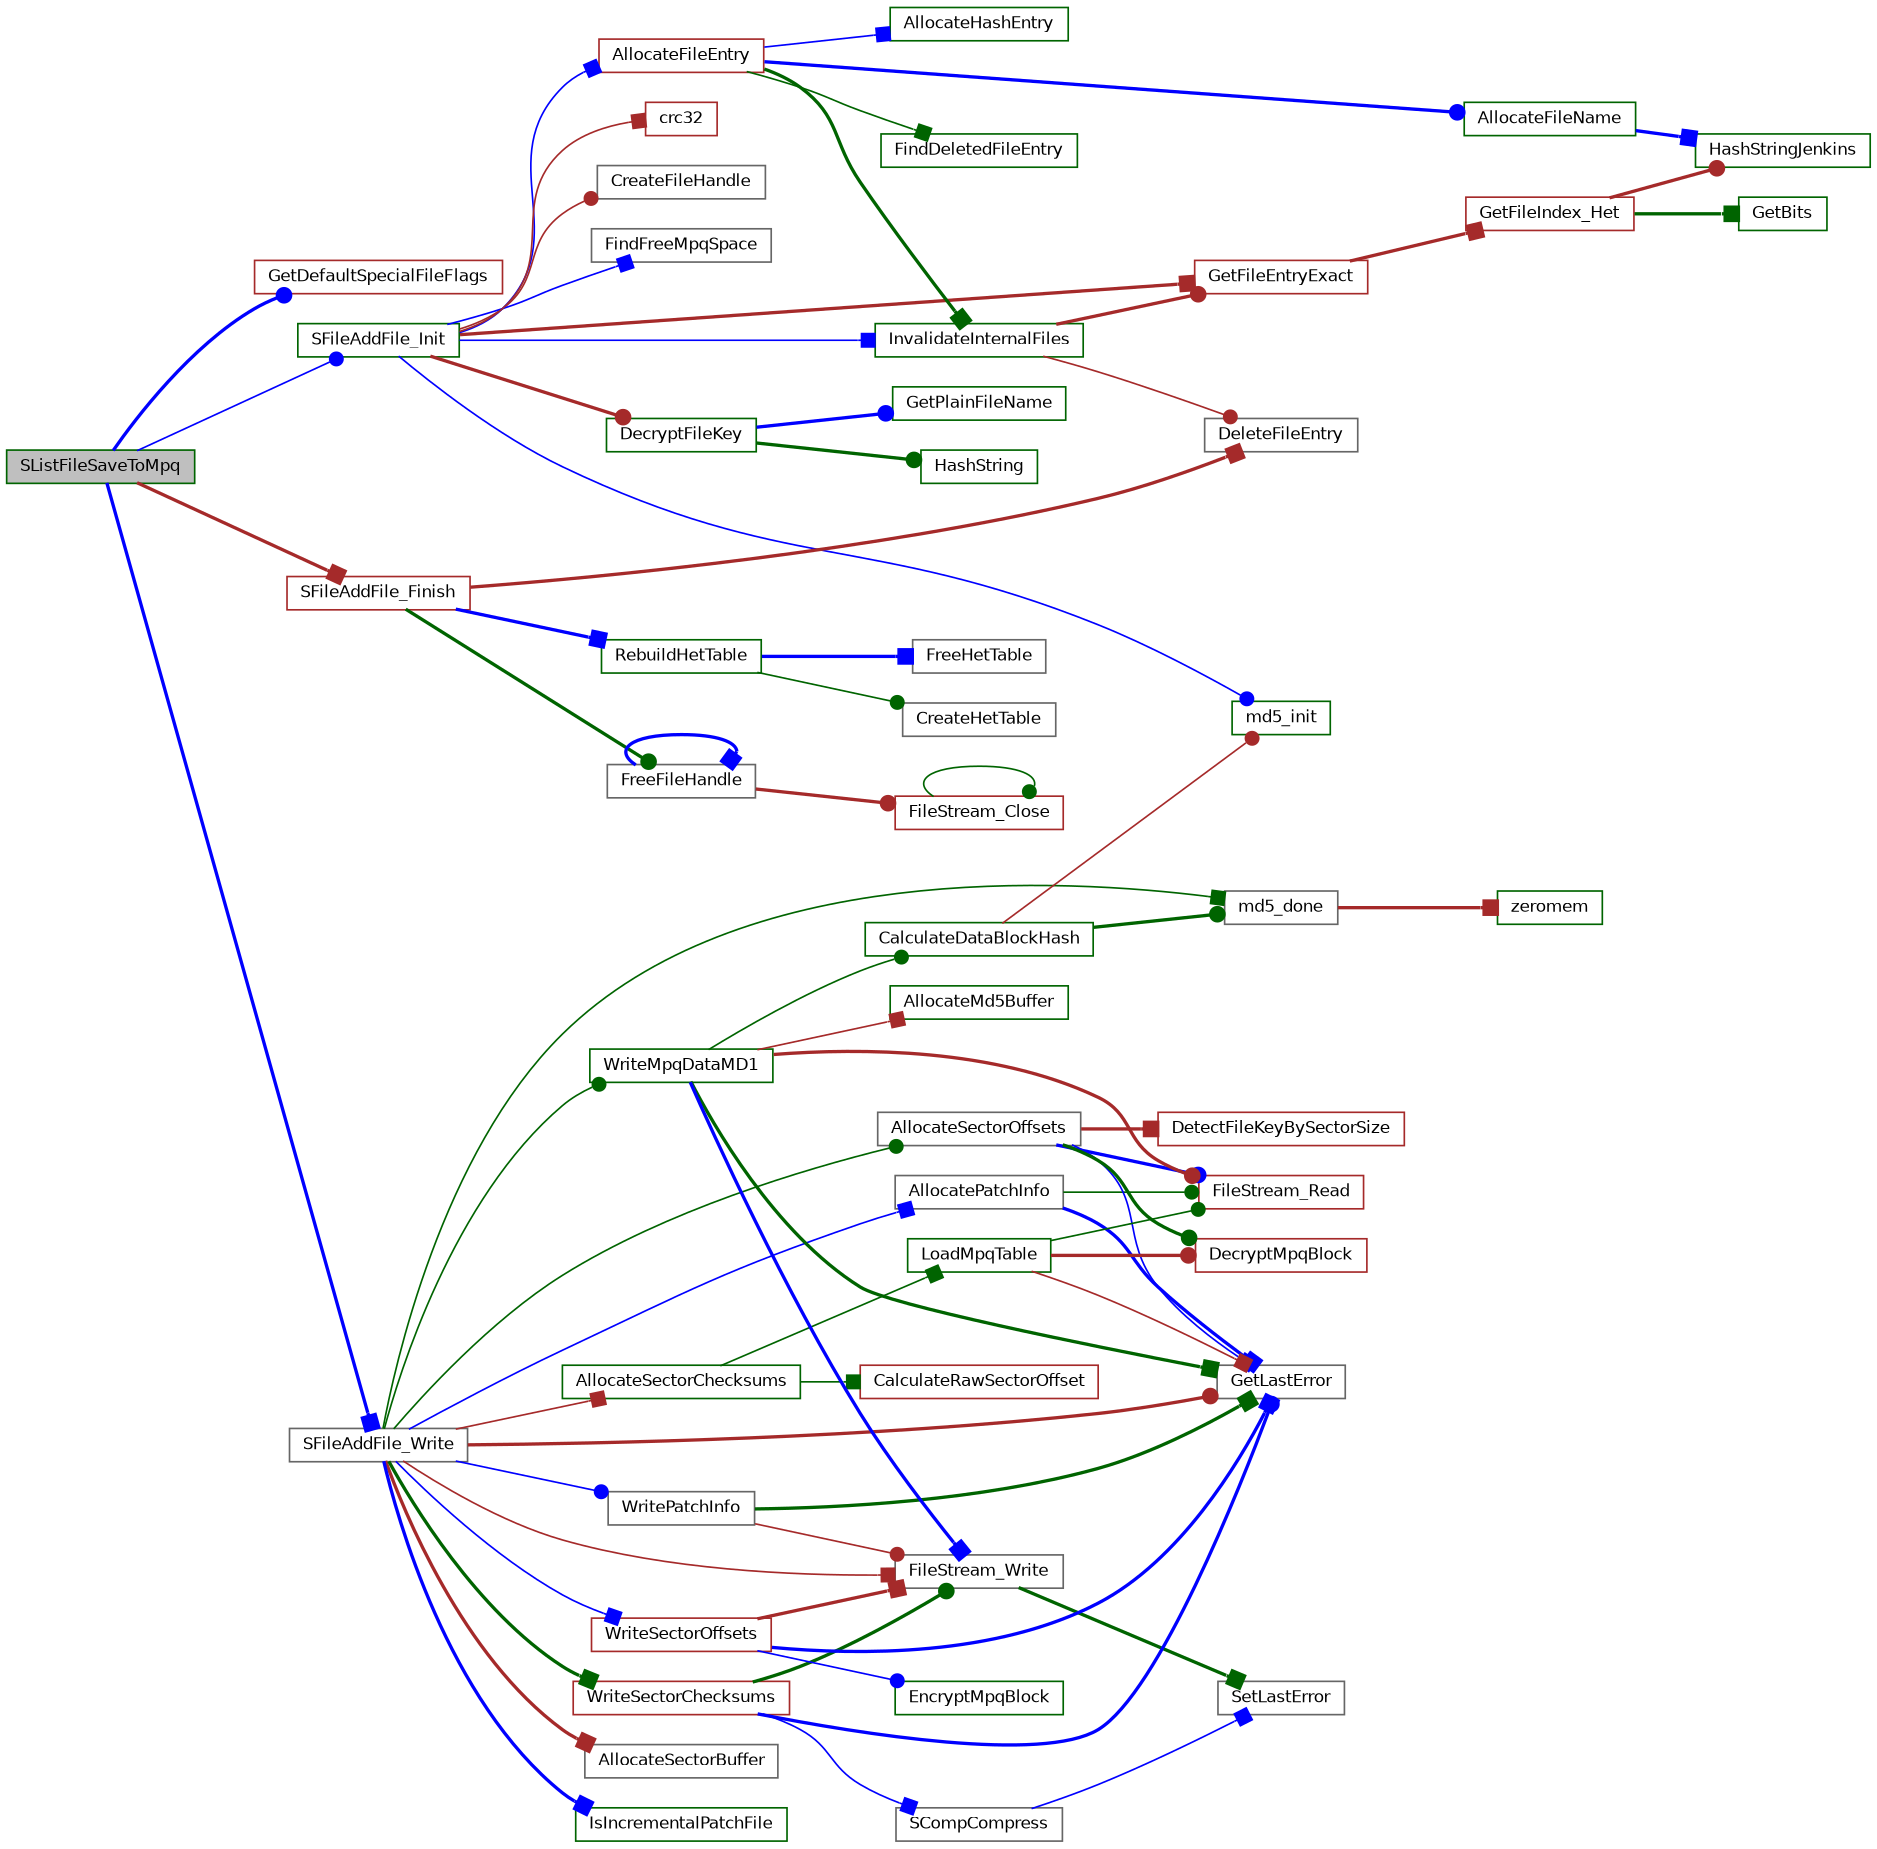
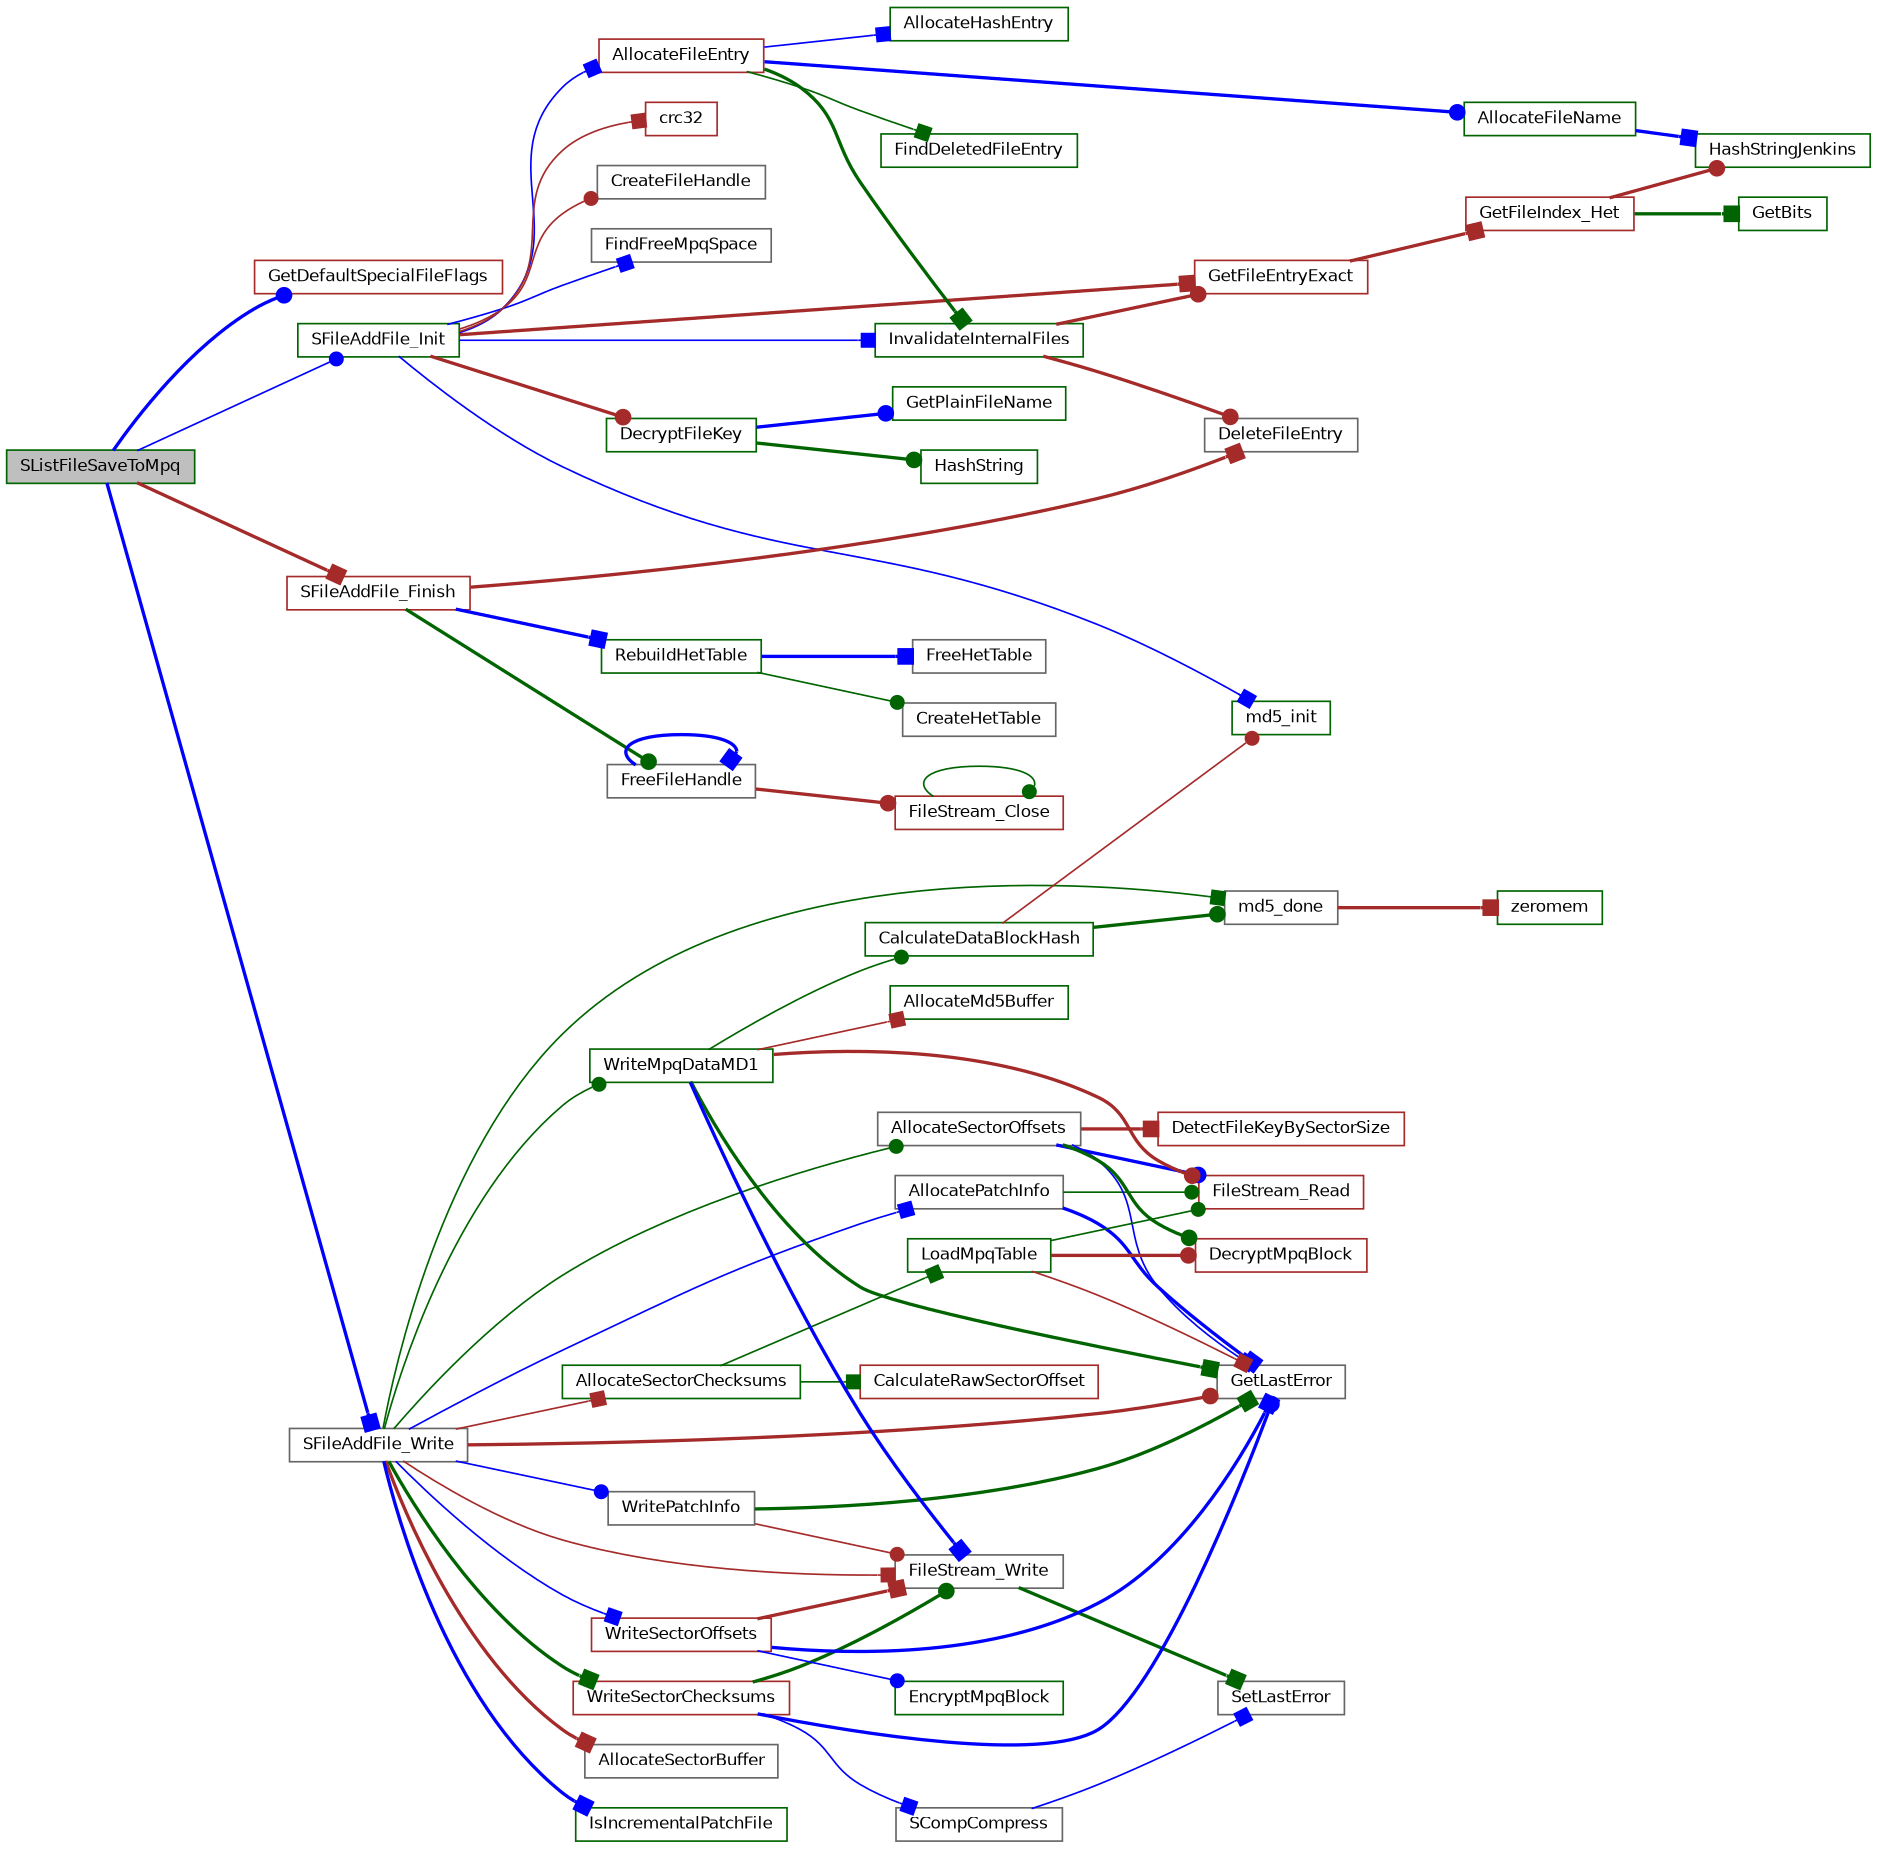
  digraph {
    rankdir=LR
    node [color=darkgreen fillcolor=white fontname=Helvetica fontsize=10 shape=record style=filled]
    edge [arrowhead=box color=blue fontname=Helvetica fontsize=10 labelfontname=Helvetica labelfontsize=10 style=bold]
    n1 [fillcolor=grey75 fontcolor=black height=0.2 label=SListFileSaveToMpq width=0.4]
    n2 [color=brown height=0.2 label=GetDefaultSpecialFileFlags width=0.4]
    n3 [height=0.2 label=SFileAddFile_Init width=0.4]
    n4 [color=gray40 height=0.2 label=SFileAddFile_Write width=0.4]
    n5 [color=brown height=0.2 label=SFileAddFile_Finish width=0.4]
    n6 [color=gray40 height=0.2 label=CreateFileHandle width=0.4]
    n7 [color=gray40 height=0.2 label=FindFreeMpqSpace width=0.4]
    n8 [color=brown height=0.2 label=GetFileEntryExact width=0.4]
    n9 [color=brown height=0.2 label=AllocateFileEntry width=0.4]
    n10 [height=0.2 label=InvalidateInternalFiles width=0.4]
    n11 [height=0.2 label=DecryptFileKey width=0.4]
    n12 [height=0.2 label=md5_init width=0.4]
    n13 [color=brown height=0.2 label=crc32 width=0.4]
    n14 [color=gray40 height=0.2 label=AllocateSectorBuffer width=0.4]
    n15 [height=0.2 label=IsIncrementalPatchFile width=0.4]
    n16 [color=gray40 height=0.2 label=AllocatePatchInfo width=0.4]
    n17 [color=gray40 height=0.2 label=GetLastError width=0.4]
    n18 [color=gray40 height=0.2 label=AllocateSectorOffsets width=0.4]
    n19 [height=0.2 label=AllocateSectorChecksums width=0.4]
    n20 [color=gray40 height=0.2 label=FileStream_Write width=0.4]
    n21 [color=gray40 height=0.2 label=md5_done width=0.4]
    n22 [color=brown height=0.2 label=WriteSectorChecksums width=0.4]
    n23 [color=gray40 height=0.2 label=WritePatchInfo width=0.4]
    n24 [color=brown height=0.2 label=WriteSectorOffsets width=0.4]
    n25 [height=0.2 label=WriteMpqDataMD1 width=0.4]
    n26 [color=gray40 height=0.2 label=DeleteFileEntry width=0.4]
    n27 [height=0.2 label=RebuildHetTable width=0.4]
    n28 [color=gray40 height=0.2 label=FreeFileHandle width=0.4]
    n29 [color=brown height=0.2 label=GetFileIndex_Het width=0.4]
    n30 [height=0.2 label=FindDeletedFileEntry width=0.4]
    n31 [height=0.2 label=AllocateFileName width=0.4]
    n32 [height=0.2 label=AllocateHashEntry width=0.4]
    n33 [height=0.2 label=GetPlainFileName width=0.4]
    n34 [height=0.2 label=HashString width=0.4]
    n35 [height=0.2 label=HashStringJenkins width=0.4]
    n36 [height=0.2 label=GetBits width=0.4]
    n37 [color=brown height=0.2 label=FileStream_Read width=0.4]
    n38 [color=brown height=0.2 label=DetectFileKeyBySectorSize width=0.4]
    n39 [color=brown height=0.2 label=DecryptMpqBlock width=0.4]
    n40 [color=brown height=0.2 label=CalculateRawSectorOffset width=0.4]
    n41 [height=0.2 label=LoadMpqTable width=0.4]
    n42 [color=gray40 height=0.2 label=SetLastError width=0.4]
    n43 [height=0.2 label=zeromem width=0.4]
    n44 [color=gray40 height=0.2 label=SCompCompress width=0.4]
    n45 [height=0.2 label=EncryptMpqBlock width=0.4]
    n46 [height=0.2 label=AllocateMd5Buffer width=0.4]
    n47 [height=0.2 label=CalculateDataBlockHash width=0.4]
    n48 [color=gray40 height=0.2 label=CreateHetTable width=0.4]
    n49 [color=gray40 height=0.2 label=FreeHetTable width=0.4]
    n50 [color=brown height=0.2 label=FileStream_Close width=0.4]
    n1 -> n2 [arrowhead=dot]
    n1 -> n3 [arrowhead=dot style=solid]
    n1 -> n4
    n1 -> n5 [color=brown]
    n3 -> n6 [arrowhead=dot color=brown style=solid]
    n3 -> n7 [style=solid]
    n3 -> n8 [color=brown]
    n3 -> n9 [style=solid]
    n3 -> n10 [style=solid]
    n3 -> n11 [arrowhead=dot color=brown]
-   n3 -> n12 [arrowhead=dot style=solid]
+   n3 -> n12 [style=solid]
    n3 -> n13 [color=brown style=solid]
    n4 -> n14 [color=brown]
    n4 -> n15
    n4 -> n16 [style=solid]
    n4 -> n17 [arrowhead=dot color=brown]
    n4 -> n18 [arrowhead=dot color=darkgreen style=solid]
    n4 -> n19 [color=brown style=solid]
    n4 -> n20 [color=brown style=solid]
    n4 -> n21 [color=darkgreen style=solid]
    n4 -> n22 [color=darkgreen]
    n4 -> n23 [arrowhead=dot style=solid]
    n4 -> n24 [style=solid]
    n4 -> n25 [arrowhead=dot color=darkgreen style=solid]
    n5 -> n26 [color=brown]
    n5 -> n27
    n5 -> n28 [arrowhead=dot color=darkgreen]
    n8 -> n29 [color=brown]
    n9 -> n10 [color=darkgreen]
    n9 -> n30 [color=darkgreen style=solid]
    n9 -> n31 [arrowhead=dot]
    n9 -> n32 [style=solid]
    n10 -> n8 [arrowhead=dot color=brown]
-   n10 -> n26 [arrowhead=dot color=brown style=solid]
+   n10 -> n26 [arrowhead=dot color=brown]
    n11 -> n33 [arrowhead=dot]
    n11 -> n34 [arrowhead=dot color=darkgreen]
    n16 -> n17
    n16 -> n37 [arrowhead=dot color=darkgreen style=solid]
    n18 -> n17 [style=solid]
    n18 -> n37 [arrowhead=dot]
    n18 -> n38 [color=brown]
    n18 -> n39 [arrowhead=dot color=darkgreen]
    n19 -> n40 [color=darkgreen style=solid]
    n19 -> n41 [color=darkgreen style=solid]
    n20 -> n42 [color=darkgreen]
    n21 -> n43 [color=brown]
    n22 -> n17 [arrowhead=dot]
    n22 -> n20 [arrowhead=dot color=darkgreen]
    n22 -> n44 [style=solid]
    n23 -> n17 [color=darkgreen]
    n23 -> n20 [arrowhead=dot color=brown style=solid]
    n24 -> n17
    n24 -> n20 [color=brown]
    n24 -> n45 [arrowhead=dot style=solid]
    n25 -> n17 [color=darkgreen]
    n25 -> n20
    n25 -> n37 [arrowhead=dot color=brown]
    n25 -> n46 [color=brown style=solid]
    n25 -> n47 [arrowhead=dot color=darkgreen style=solid]
    n27 -> n48 [arrowhead=dot color=darkgreen style=solid]
    n27 -> n49
    n28 -> n28
    n28 -> n50 [arrowhead=dot color=brown]
    n29 -> n35 [arrowhead=dot color=brown]
    n29 -> n36 [color=darkgreen]
    n31 -> n35
    n41 -> n17 [color=brown style=solid]
    n41 -> n37 [arrowhead=dot color=darkgreen style=solid]
    n41 -> n39 [arrowhead=dot color=brown]
    n44 -> n42 [style=solid]
    n47 -> n12 [arrowhead=dot color=brown style=solid]
    n47 -> n21 [arrowhead=dot color=darkgreen]
    n50 -> n50 [arrowhead=dot color=darkgreen style=solid]
  }
